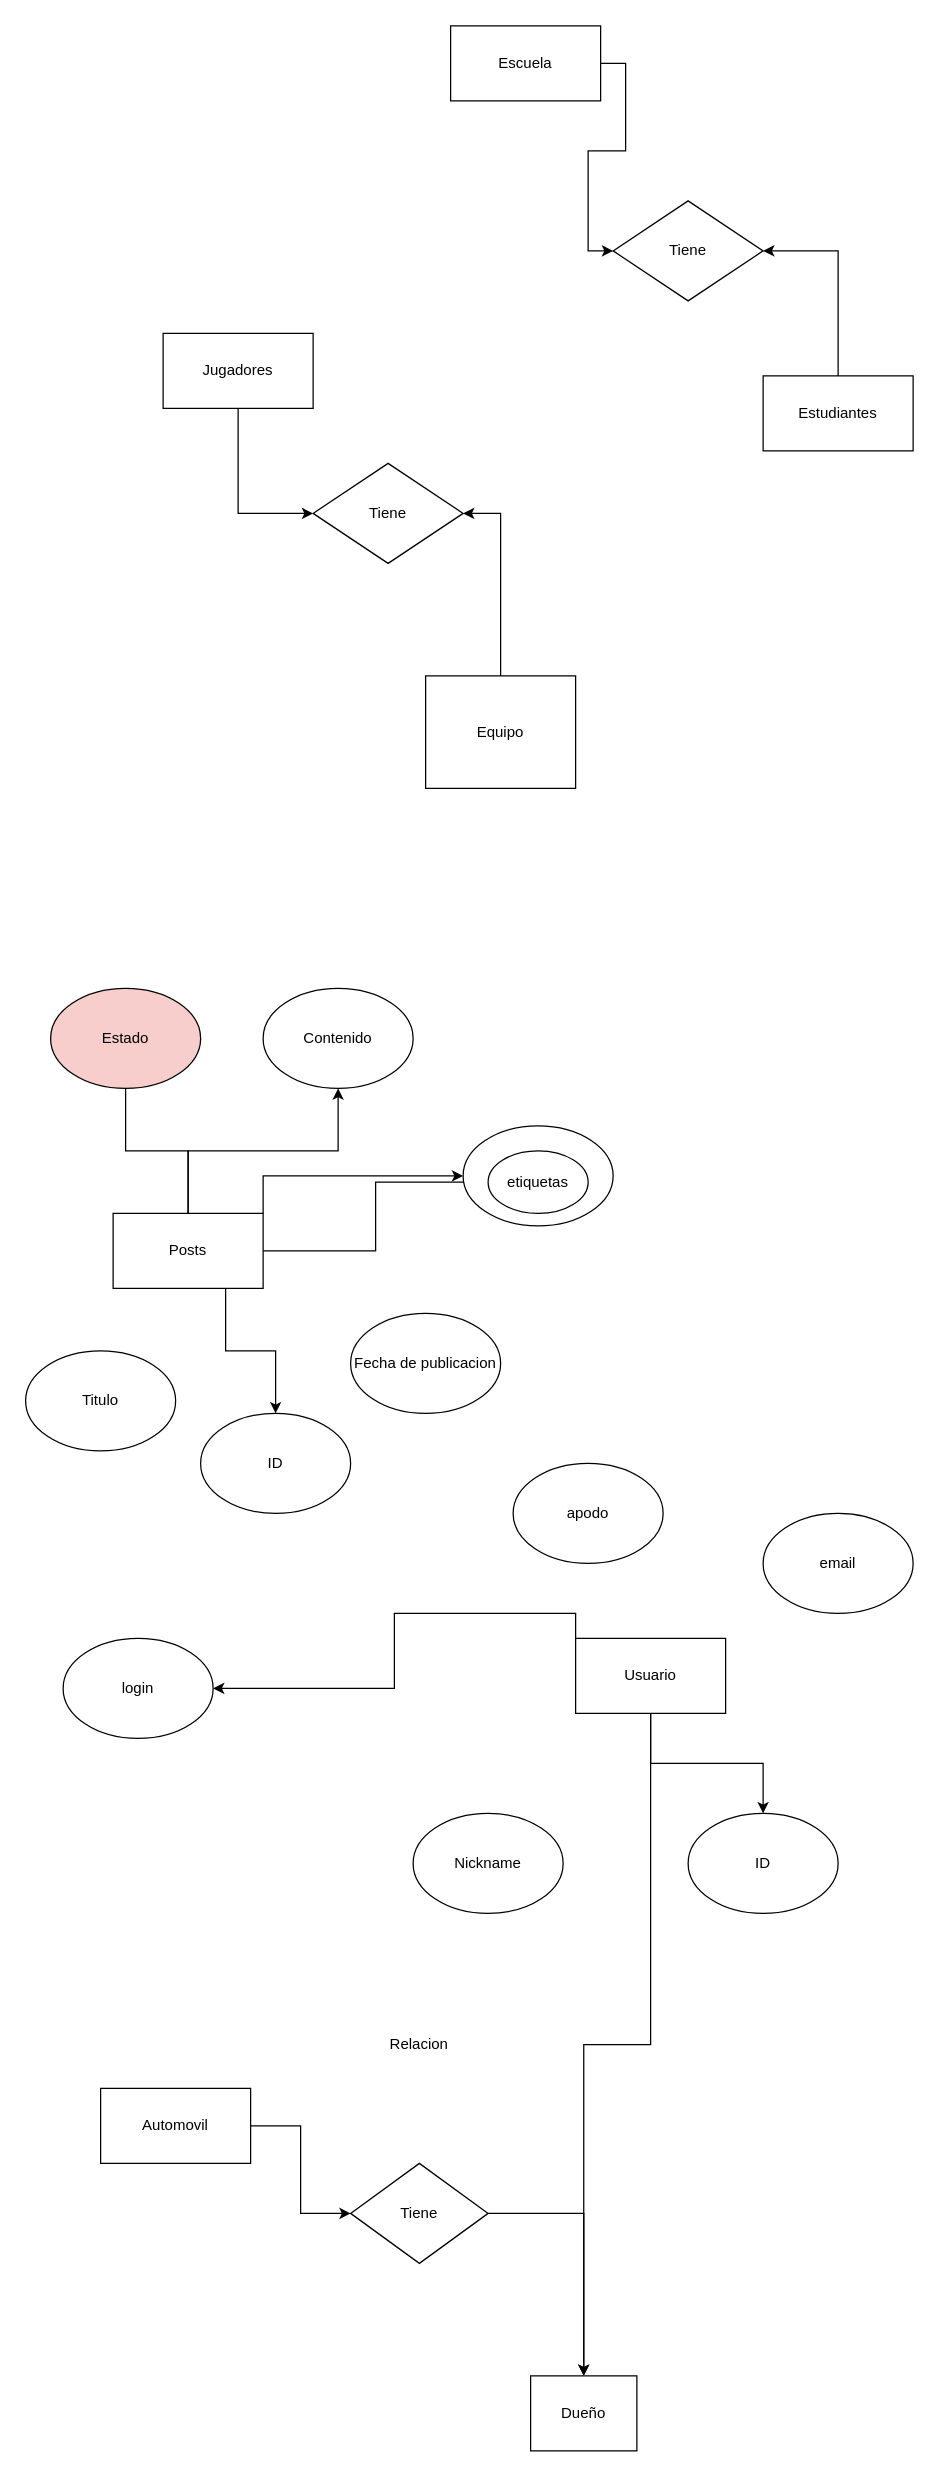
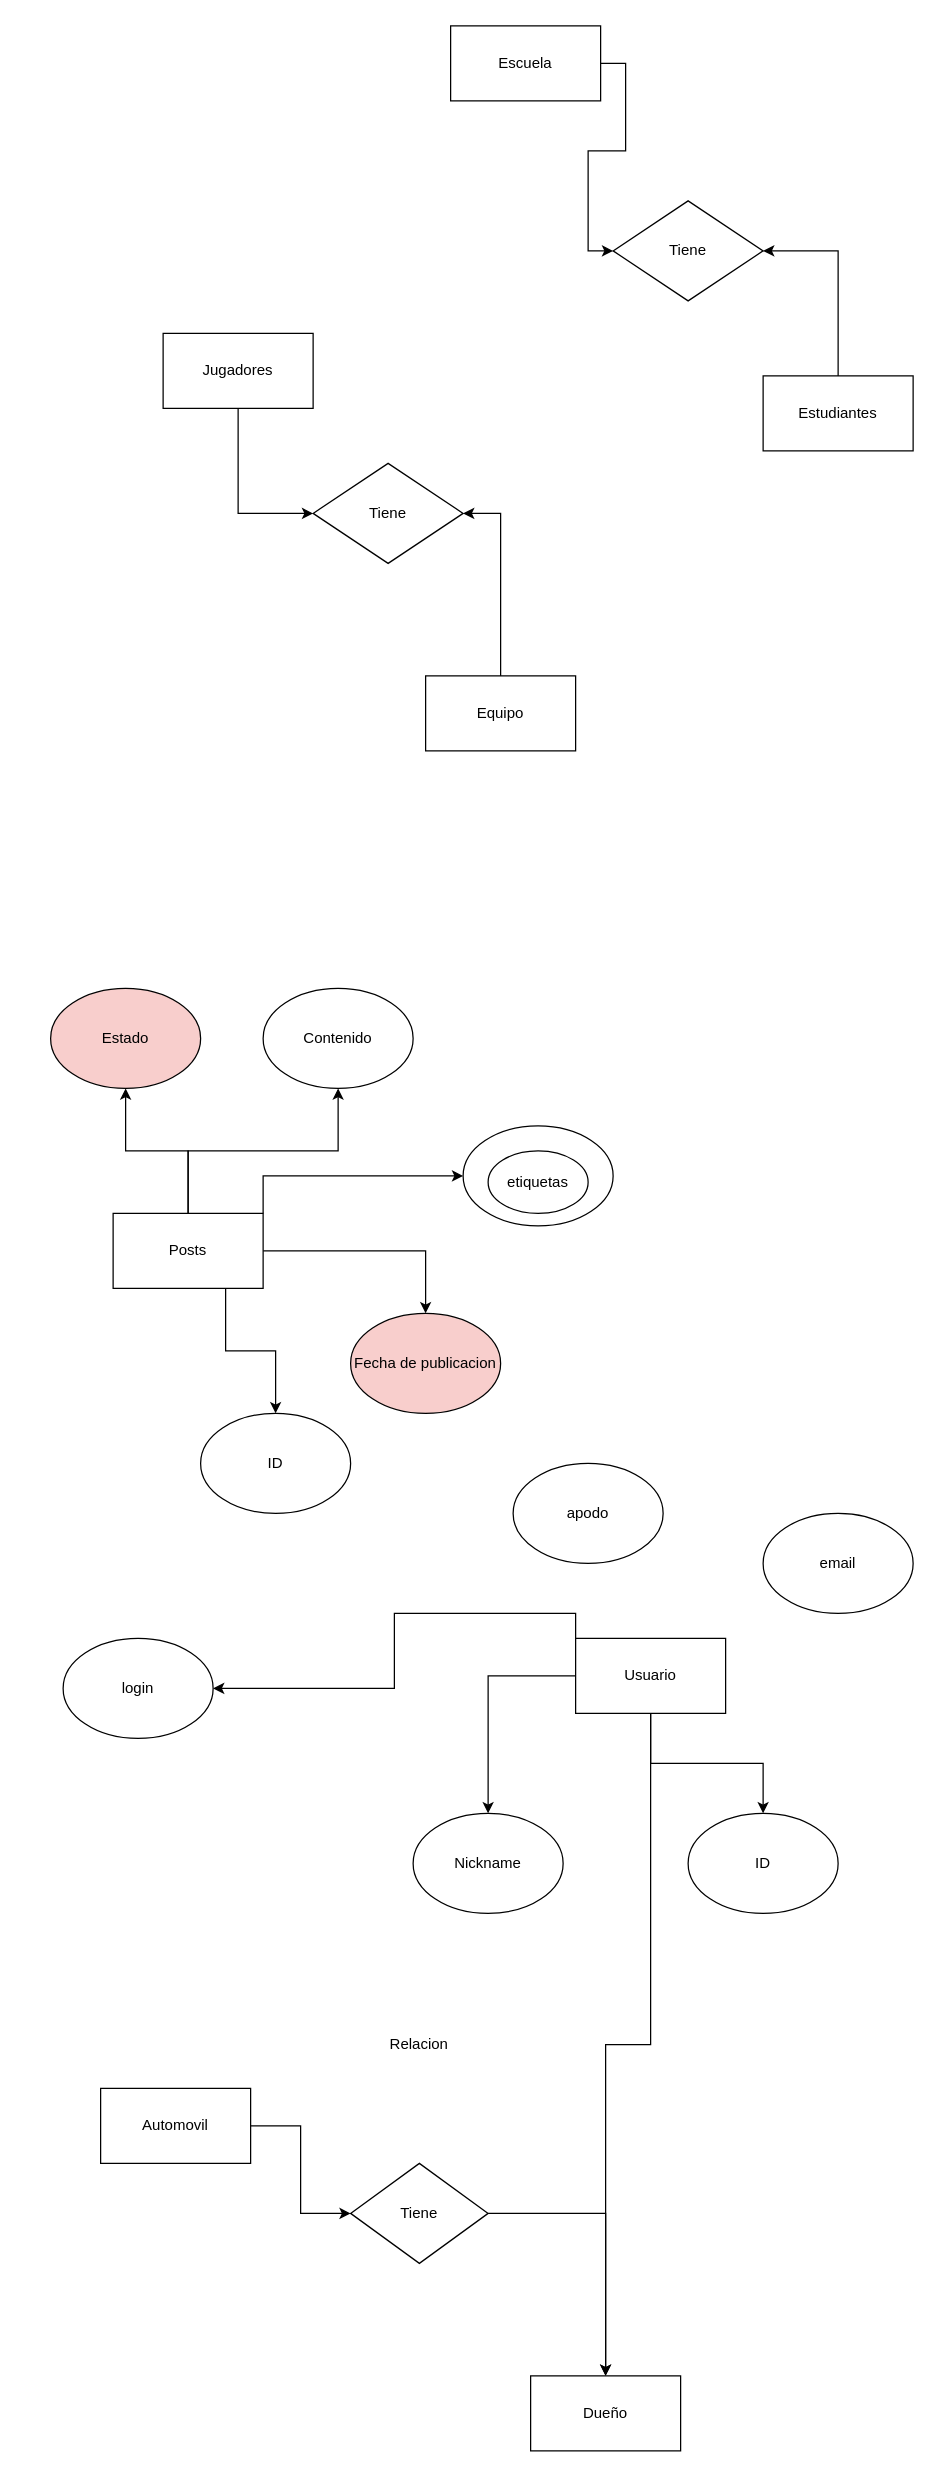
  <mxCell id="0" />
  <mxCell id="1" parent="0" />
- <mxCell id="2" style="edgeStyle=orthogonalEdgeStyle;rounded=0;orthogonalLoop=1;jettySize=auto;html=1;" edge="1" parent="1" source="7" target="13"><mxGeometry relative="1" as="geometry"><mxPoint x="260" y="1020" as="targetPoint" /></mxGeometry></mxCell>
+ <mxCell id="2" style="edgeStyle=orthogonalEdgeStyle;rounded=0;orthogonalLoop=1;jettySize=auto;html=1;" edge="1" parent="1" source="7" target="9"><mxGeometry relative="1" as="geometry"><mxPoint x="260" y="1020" as="targetPoint" /></mxGeometry></mxCell>
  <mxCell id="3" style="edgeStyle=orthogonalEdgeStyle;rounded=0;orthogonalLoop=1;jettySize=auto;html=1;" edge="1" parent="1" source="7" target="10"><mxGeometry relative="1" as="geometry"><mxPoint x="200" y="940" as="targetPoint" /></mxGeometry></mxCell>
- <mxCell id="4" style="edgeStyle=orthogonalEdgeStyle;rounded=0;orthogonalLoop=1;jettySize=auto;html=1;endArrow=none;" edge="1" parent="1" source="7" target="11"><mxGeometry relative="1" as="geometry"><mxPoint x="70" y="880" as="targetPoint" /></mxGeometry></mxCell>
+ <mxCell id="4" style="edgeStyle=orthogonalEdgeStyle;rounded=0;orthogonalLoop=1;jettySize=auto;html=1;" edge="1" parent="1" source="7" target="11"><mxGeometry relative="1" as="geometry"><mxPoint x="70" y="880" as="targetPoint" /></mxGeometry></mxCell>
  <mxCell id="5" style="edgeStyle=orthogonalEdgeStyle;rounded=0;orthogonalLoop=1;jettySize=auto;html=1;exitX=1;exitY=0;exitDx=0;exitDy=0;" edge="1" parent="1" source="7" target="12"><mxGeometry relative="1" as="geometry"><mxPoint x="410" y="930" as="targetPoint" /></mxGeometry></mxCell>
  <mxCell id="6" style="edgeStyle=orthogonalEdgeStyle;rounded=0;orthogonalLoop=1;jettySize=auto;html=1;exitX=0.75;exitY=1;exitDx=0;exitDy=0;" edge="1" parent="1" source="7" target="14"><mxGeometry relative="1" as="geometry"><mxPoint x="220" y="1170" as="targetPoint" /></mxGeometry></mxCell>
  <mxCell id="7" value="Posts" style="rounded=0;whiteSpace=wrap;html=1;" vertex="1" parent="1"><mxGeometry x="90" y="970" width="120" height="60" as="geometry" /></mxCell>
- <mxCell id="8" value="Titulo" style="ellipse;whiteSpace=wrap;html=1;" vertex="1" parent="1"><mxGeometry x="20" y="1080" width="120" height="80" as="geometry" /></mxCell>
- <mxCell id="9" value="Fecha de publicacion" style="ellipse;whiteSpace=wrap;html=1;" vertex="1" parent="1"><mxGeometry x="280" y="1050" width="120" height="80" as="geometry" /></mxCell>
+ <mxCell id="9" value="Fecha de publicacion" style="ellipse;whiteSpace=wrap;html=1;fillColor=#f8cecc;" vertex="1" parent="1"><mxGeometry x="280" y="1050" width="120" height="80" as="geometry" /></mxCell>
  <mxCell id="10" value="Contenido" style="ellipse;whiteSpace=wrap;html=1;" vertex="1" parent="1"><mxGeometry x="210" y="790" width="120" height="80" as="geometry" /></mxCell>
  <mxCell id="11" value="Estado" style="ellipse;whiteSpace=wrap;html=1;fillColor=#f8cecc;" vertex="1" parent="1"><mxGeometry x="40" y="790" width="120" height="80" as="geometry" /></mxCell>
  <mxCell id="12" value="" style="ellipse;whiteSpace=wrap;html=1;" vertex="1" parent="1"><mxGeometry x="370" y="900" width="120" height="80" as="geometry" /></mxCell>
  <mxCell id="13" value="etiquetas" style="ellipse;whiteSpace=wrap;html=1;" vertex="1" parent="1"><mxGeometry x="390" y="920" width="80" height="50" as="geometry" /></mxCell>
  <mxCell id="14" value="ID" style="ellipse;whiteSpace=wrap;html=1;" vertex="1" parent="1"><mxGeometry x="160" y="1130" width="120" height="80" as="geometry" /></mxCell>
+ <mxCell id="15" style="edgeStyle=orthogonalEdgeStyle;rounded=0;orthogonalLoop=1;jettySize=auto;html=1;" edge="1" parent="1" source="19" target="20"><mxGeometry relative="1" as="geometry"><mxPoint x="390" y="1490" as="targetPoint" /></mxGeometry></mxCell>
  <mxCell id="16" style="edgeStyle=orthogonalEdgeStyle;rounded=0;orthogonalLoop=1;jettySize=auto;html=1;" edge="1" parent="1" source="19" target="21"><mxGeometry relative="1" as="geometry"><mxPoint x="610" y="1490" as="targetPoint" /></mxGeometry></mxCell>
  <mxCell id="17" style="edgeStyle=orthogonalEdgeStyle;rounded=0;orthogonalLoop=1;jettySize=auto;html=1;" edge="1" parent="1" source="19" target="27"><mxGeometry relative="1" as="geometry"><mxPoint x="640" y="1300" as="targetPoint" /></mxGeometry></mxCell>
  <mxCell id="18" style="edgeStyle=orthogonalEdgeStyle;rounded=0;orthogonalLoop=1;jettySize=auto;html=1;exitX=0;exitY=0;exitDx=0;exitDy=0;" edge="1" parent="1" source="19" target="24"><mxGeometry relative="1" as="geometry"><mxPoint x="340" y="1320" as="targetPoint" /></mxGeometry></mxCell>
  <mxCell id="19" value="Usuario" style="rounded=0;whiteSpace=wrap;html=1;" vertex="1" parent="1"><mxGeometry x="460" y="1310" width="120" height="60" as="geometry" /></mxCell>
  <mxCell id="20" value="Nickname" style="ellipse;whiteSpace=wrap;html=1;" vertex="1" parent="1"><mxGeometry x="330" y="1450" width="120" height="80" as="geometry" /></mxCell>
  <mxCell id="21" value="ID" style="ellipse;whiteSpace=wrap;html=1;" vertex="1" parent="1"><mxGeometry x="550" y="1450" width="120" height="80" as="geometry" /></mxCell>
  <mxCell id="22" value="email" style="ellipse;whiteSpace=wrap;html=1;" vertex="1" parent="1"><mxGeometry x="610" y="1210" width="120" height="80" as="geometry" /></mxCell>
  <mxCell id="23" value="apodo" style="ellipse;whiteSpace=wrap;html=1;" vertex="1" parent="1"><mxGeometry x="410" y="1170" width="120" height="80" as="geometry" /></mxCell>
  <mxCell id="24" value="login" style="ellipse;whiteSpace=wrap;html=1;" vertex="1" parent="1"><mxGeometry x="50" y="1310" width="120" height="80" as="geometry" /></mxCell>
  <mxCell id="25" style="edgeStyle=orthogonalEdgeStyle;rounded=0;orthogonalLoop=1;jettySize=auto;html=1;entryX=0;entryY=0.5;entryDx=0;entryDy=0;" edge="1" parent="1" source="26" target="29"><mxGeometry relative="1" as="geometry" /></mxCell>
  <mxCell id="26" value="Automovil" style="rounded=0;whiteSpace=wrap;html=1;" vertex="1" parent="1"><mxGeometry x="80" y="1670" width="120" height="60" as="geometry" /></mxCell>
- <mxCell id="27" value="Dueño" style="rounded=0;whiteSpace=wrap;html=1;" vertex="1" parent="1"><mxGeometry x="424" y="1900" width="85" height="60" as="geometry" /></mxCell>
+ <mxCell id="27" value="Dueño" style="rounded=0;whiteSpace=wrap;html=1;" vertex="1" parent="1"><mxGeometry x="424" y="1900" width="120" height="60" as="geometry" /></mxCell>
  <mxCell id="28" style="edgeStyle=orthogonalEdgeStyle;rounded=0;orthogonalLoop=1;jettySize=auto;html=1;" edge="1" parent="1" source="29" target="27"><mxGeometry relative="1" as="geometry" /></mxCell>
  <mxCell id="29" value="Tiene" style="rhombus;whiteSpace=wrap;html=1;" vertex="1" parent="1"><mxGeometry x="280" y="1730" width="110" height="80" as="geometry" /></mxCell>
  <mxCell id="30" value="Relacion" style="text;html=1;align=center;verticalAlign=middle;whiteSpace=wrap;rounded=0;" vertex="1" parent="1"><mxGeometry x="305" y="1620" width="60" height="30" as="geometry" /></mxCell>
  <mxCell id="31" style="edgeStyle=orthogonalEdgeStyle;rounded=0;orthogonalLoop=1;jettySize=auto;html=1;entryX=0;entryY=0.5;entryDx=0;entryDy=0;" edge="1" parent="1" source="32" target="33"><mxGeometry relative="1" as="geometry" /></mxCell>
  <mxCell id="32" value="Jugadores" style="rounded=0;whiteSpace=wrap;html=1;" vertex="1" parent="1"><mxGeometry x="130" y="266" width="120" height="60" as="geometry" /></mxCell>
  <mxCell id="33" value="Tiene" style="rhombus;whiteSpace=wrap;html=1;" vertex="1" parent="1"><mxGeometry x="250" y="370" width="120" height="80" as="geometry" /></mxCell>
  <mxCell id="34" style="edgeStyle=orthogonalEdgeStyle;rounded=0;orthogonalLoop=1;jettySize=auto;html=1;entryX=1;entryY=0.5;entryDx=0;entryDy=0;" edge="1" parent="1" source="35" target="33"><mxGeometry relative="1" as="geometry" /></mxCell>
- <mxCell id="35" value="Equipo" style="rounded=0;whiteSpace=wrap;html=1;" vertex="1" parent="1"><mxGeometry x="340" y="540" width="120" height="90" as="geometry" /></mxCell>
+ <mxCell id="35" value="Equipo" style="rounded=0;whiteSpace=wrap;html=1;" vertex="1" parent="1"><mxGeometry x="340" y="540" width="120" height="60" as="geometry" /></mxCell>
  <mxCell id="36" style="edgeStyle=orthogonalEdgeStyle;rounded=0;orthogonalLoop=1;jettySize=auto;html=1;entryX=0;entryY=0.5;entryDx=0;entryDy=0;" edge="1" parent="1" source="37" target="38"><mxGeometry relative="1" as="geometry" /></mxCell>
  <mxCell id="37" value="Escuela" style="rounded=0;whiteSpace=wrap;html=1;" vertex="1" parent="1"><mxGeometry x="360" y="20" width="120" height="60" as="geometry" /></mxCell>
  <mxCell id="38" value="Tiene" style="rhombus;whiteSpace=wrap;html=1;" vertex="1" parent="1"><mxGeometry x="490" y="160" width="120" height="80" as="geometry" /></mxCell>
  <mxCell id="39" style="edgeStyle=orthogonalEdgeStyle;rounded=0;orthogonalLoop=1;jettySize=auto;html=1;entryX=1;entryY=0.5;entryDx=0;entryDy=0;" edge="1" parent="1" source="40" target="38"><mxGeometry relative="1" as="geometry" /></mxCell>
  <mxCell id="40" value="Estudiantes" style="rounded=0;whiteSpace=wrap;html=1;" vertex="1" parent="1"><mxGeometry x="610" y="300" width="120" height="60" as="geometry" /></mxCell>
